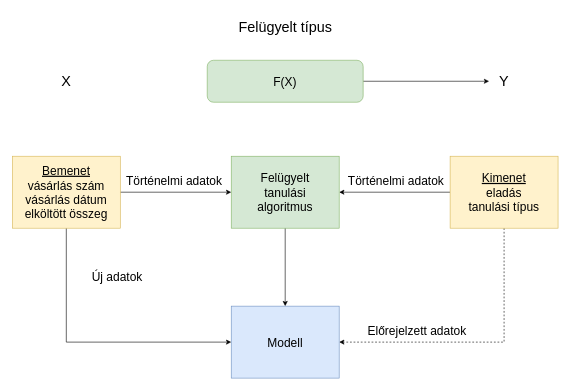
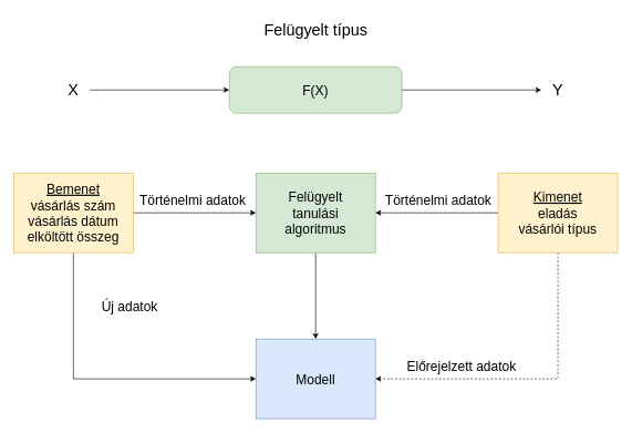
  <mxCell id="0" />
  <mxCell id="1" parent="0" />
+ <mxCell id="2" style="edgeStyle=orthogonalEdgeStyle;rounded=0;orthogonalLoop=1;jettySize=auto;html=1;exitX=1;exitY=0.5;exitDx=0;exitDy=0;entryX=0;entryY=0.5;entryDx=0;entryDy=0;fontSize=20;" edge="1" parent="1" source="3" target="5"><mxGeometry relative="1" as="geometry" /></mxCell>
  <mxCell id="3" value="&lt;font style=&quot;font-size: 24px&quot;&gt;X&lt;/font&gt;" style="text;html=1;strokeColor=none;fillColor=none;align=center;verticalAlign=middle;whiteSpace=wrap;rounded=0;" vertex="1" parent="1"><mxGeometry x="85" y="110" width="50" height="50" as="geometry" /></mxCell>
  <mxCell id="4" style="edgeStyle=orthogonalEdgeStyle;rounded=0;orthogonalLoop=1;jettySize=auto;html=1;exitX=1;exitY=0.5;exitDx=0;exitDy=0;entryX=0;entryY=0.5;entryDx=0;entryDy=0;fontSize=20;" edge="1" parent="1" source="5" target="6"><mxGeometry relative="1" as="geometry" /></mxCell>
  <mxCell id="5" value="&lt;font style=&quot;font-size: 20px&quot;&gt;F(X)&lt;/font&gt;" style="rounded=1;whiteSpace=wrap;html=1;fillColor=#d5e8d4;strokeColor=#82b366;" vertex="1" parent="1"><mxGeometry x="345" y="100" width="260" height="70" as="geometry" /></mxCell>
  <mxCell id="6" value="&lt;font style=&quot;font-size: 24px;&quot;&gt;Y&lt;/font&gt;" style="text;html=1;strokeColor=none;fillColor=none;align=center;verticalAlign=middle;whiteSpace=wrap;rounded=0;fontSize=24;" vertex="1" parent="1"><mxGeometry x="815" y="110" width="50" height="50" as="geometry" /></mxCell>
  <mxCell id="7" value="&lt;font style=&quot;font-size: 24px;&quot;&gt;Felügyelt típus&lt;br style=&quot;font-size: 24px;&quot;&gt;&lt;/font&gt;" style="text;html=1;strokeColor=none;fillColor=none;align=center;verticalAlign=middle;whiteSpace=wrap;rounded=0;fontSize=24;" vertex="1" parent="1"><mxGeometry x="337.5" y="20" width="275" height="50" as="geometry" /></mxCell>
  <mxCell id="8" style="edgeStyle=orthogonalEdgeStyle;rounded=0;orthogonalLoop=1;jettySize=auto;html=1;exitX=0.5;exitY=1;exitDx=0;exitDy=0;entryX=0;entryY=0.5;entryDx=0;entryDy=0;fontSize=24;" edge="1" parent="1" source="10" target="16"><mxGeometry relative="1" as="geometry" /></mxCell>
  <mxCell id="9" style="edgeStyle=orthogonalEdgeStyle;rounded=0;orthogonalLoop=1;jettySize=auto;html=1;exitX=1;exitY=0.5;exitDx=0;exitDy=0;entryX=0;entryY=0.5;entryDx=0;entryDy=0;fontSize=24;" edge="1" parent="1" source="10" target="15"><mxGeometry relative="1" as="geometry" /></mxCell>
  <mxCell id="10" value="&lt;font style=&quot;font-size: 20px&quot;&gt;&lt;u&gt;Bemenet&lt;/u&gt;&lt;br&gt;vásárlás szám&lt;br&gt;vásárlás dátum&lt;br&gt;elköltött összeg&lt;/font&gt;" style="rounded=0;whiteSpace=wrap;html=1;fillColor=#fff2cc;strokeColor=#d6b656;" vertex="1" parent="1"><mxGeometry x="20" y="260" width="180" height="120" as="geometry" /></mxCell>
  <mxCell id="11" style="edgeStyle=orthogonalEdgeStyle;rounded=0;orthogonalLoop=1;jettySize=auto;html=1;exitX=0.5;exitY=1;exitDx=0;exitDy=0;entryX=1;entryY=0.5;entryDx=0;entryDy=0;fontSize=24;dashed=1;" edge="1" parent="1" source="13" target="16"><mxGeometry relative="1" as="geometry" /></mxCell>
  <mxCell id="12" style="edgeStyle=orthogonalEdgeStyle;rounded=0;orthogonalLoop=1;jettySize=auto;html=1;exitX=0;exitY=0.5;exitDx=0;exitDy=0;entryX=1;entryY=0.5;entryDx=0;entryDy=0;fontSize=24;" edge="1" parent="1" source="13" target="15"><mxGeometry relative="1" as="geometry" /></mxCell>
- <mxCell id="13" value="&lt;font style=&quot;font-size: 20px&quot;&gt;&lt;u&gt;Kimenet&lt;/u&gt;&lt;br&gt;eladás&lt;br&gt;tanulási típus&lt;br&gt;&lt;/font&gt;" style="rounded=0;whiteSpace=wrap;html=1;fillColor=#fff2cc;strokeColor=#d6b656;" vertex="1" parent="1"><mxGeometry x="750" y="260" width="180" height="120" as="geometry" /></mxCell>
+ <mxCell id="13" value="&lt;font style=&quot;font-size: 20px&quot;&gt;&lt;u&gt;Kimenet&lt;/u&gt;&lt;br&gt;eladás&lt;br&gt;vásárlói típus&lt;br&gt;&lt;/font&gt;" style="rounded=0;whiteSpace=wrap;html=1;fillColor=#fff2cc;strokeColor=#d6b656;" vertex="1" parent="1"><mxGeometry x="750" y="260" width="180" height="120" as="geometry" /></mxCell>
  <mxCell id="14" style="edgeStyle=orthogonalEdgeStyle;rounded=0;orthogonalLoop=1;jettySize=auto;html=1;exitX=0.5;exitY=1;exitDx=0;exitDy=0;fontSize=24;" edge="1" parent="1" source="15" target="16"><mxGeometry relative="1" as="geometry" /></mxCell>
  <mxCell id="15" value="&lt;font style=&quot;font-size: 20px&quot;&gt;Felügyelt&lt;br&gt;tanulási&lt;br&gt;algoritmus&lt;br&gt;&lt;/font&gt;" style="rounded=0;whiteSpace=wrap;html=1;fillColor=#d5e8d4;strokeColor=#82b366;" vertex="1" parent="1"><mxGeometry x="385" y="260" width="180" height="120" as="geometry" /></mxCell>
  <mxCell id="16" value="&lt;font style=&quot;font-size: 20px&quot;&gt;Modell&lt;br&gt;&lt;/font&gt;" style="rounded=0;whiteSpace=wrap;html=1;fillColor=#dae8fc;strokeColor=#6c8ebf;" vertex="1" parent="1"><mxGeometry x="385" y="510" width="180" height="120" as="geometry" /></mxCell>
  <mxCell id="17" value="Történelmi adatok" style="text;html=1;strokeColor=none;fillColor=none;align=center;verticalAlign=middle;whiteSpace=wrap;rounded=0;fontSize=20;" vertex="1" parent="1"><mxGeometry x="200" y="290" width="180" height="20" as="geometry" /></mxCell>
  <mxCell id="18" value="Történelmi adatok" style="text;html=1;strokeColor=none;fillColor=none;align=center;verticalAlign=middle;whiteSpace=wrap;rounded=0;fontSize=20;" vertex="1" parent="1"><mxGeometry x="570" y="290" width="180" height="20" as="geometry" /></mxCell>
  <mxCell id="19" value="Előrejelzett adatok" style="text;html=1;strokeColor=none;fillColor=none;align=center;verticalAlign=middle;whiteSpace=wrap;rounded=0;fontSize=20;" vertex="1" parent="1"><mxGeometry x="605" y="540" width="180" height="20" as="geometry" /></mxCell>
  <mxCell id="20" value="Új adatok" style="text;html=1;strokeColor=none;fillColor=none;align=center;verticalAlign=middle;whiteSpace=wrap;rounded=0;fontSize=20;" vertex="1" parent="1"><mxGeometry x="105" y="450" width="180" height="20" as="geometry" /></mxCell>
